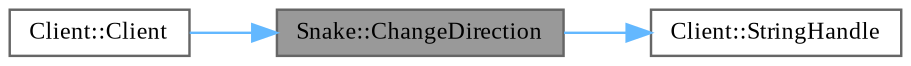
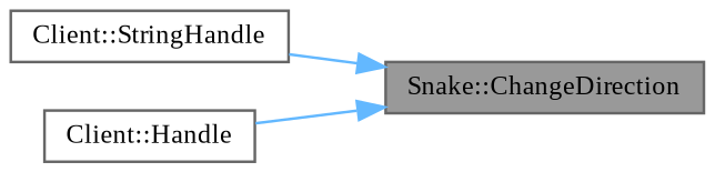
  digraph {
    fontname="Liberation Serif"
    rankdir=RL
    node [color=grey40 fillcolor=white fontname="Liberation Serif" fontsize=10 shape=box style=filled]
    edge [color=steelblue1 dir=back fontname="Liberation Serif" fontsize=10 labelfontname=Helvetica labelfontsize=10 style=solid]
    n1 [color=gray40 fillcolor=grey60 fontcolor=black height=0.2 label="Snake::ChangeDirection" width=0.4]
    n2 [height=0.2 label="Client::StringHandle" width=0.4]
-   n3 [height=0.2 label="Client::Client" width=0.4]
-   n2 -> n1
+   n3 [height=0.2 label="Client::Handle" width=0.4]
+   n1 -> n2
    n1 -> n3
  }
